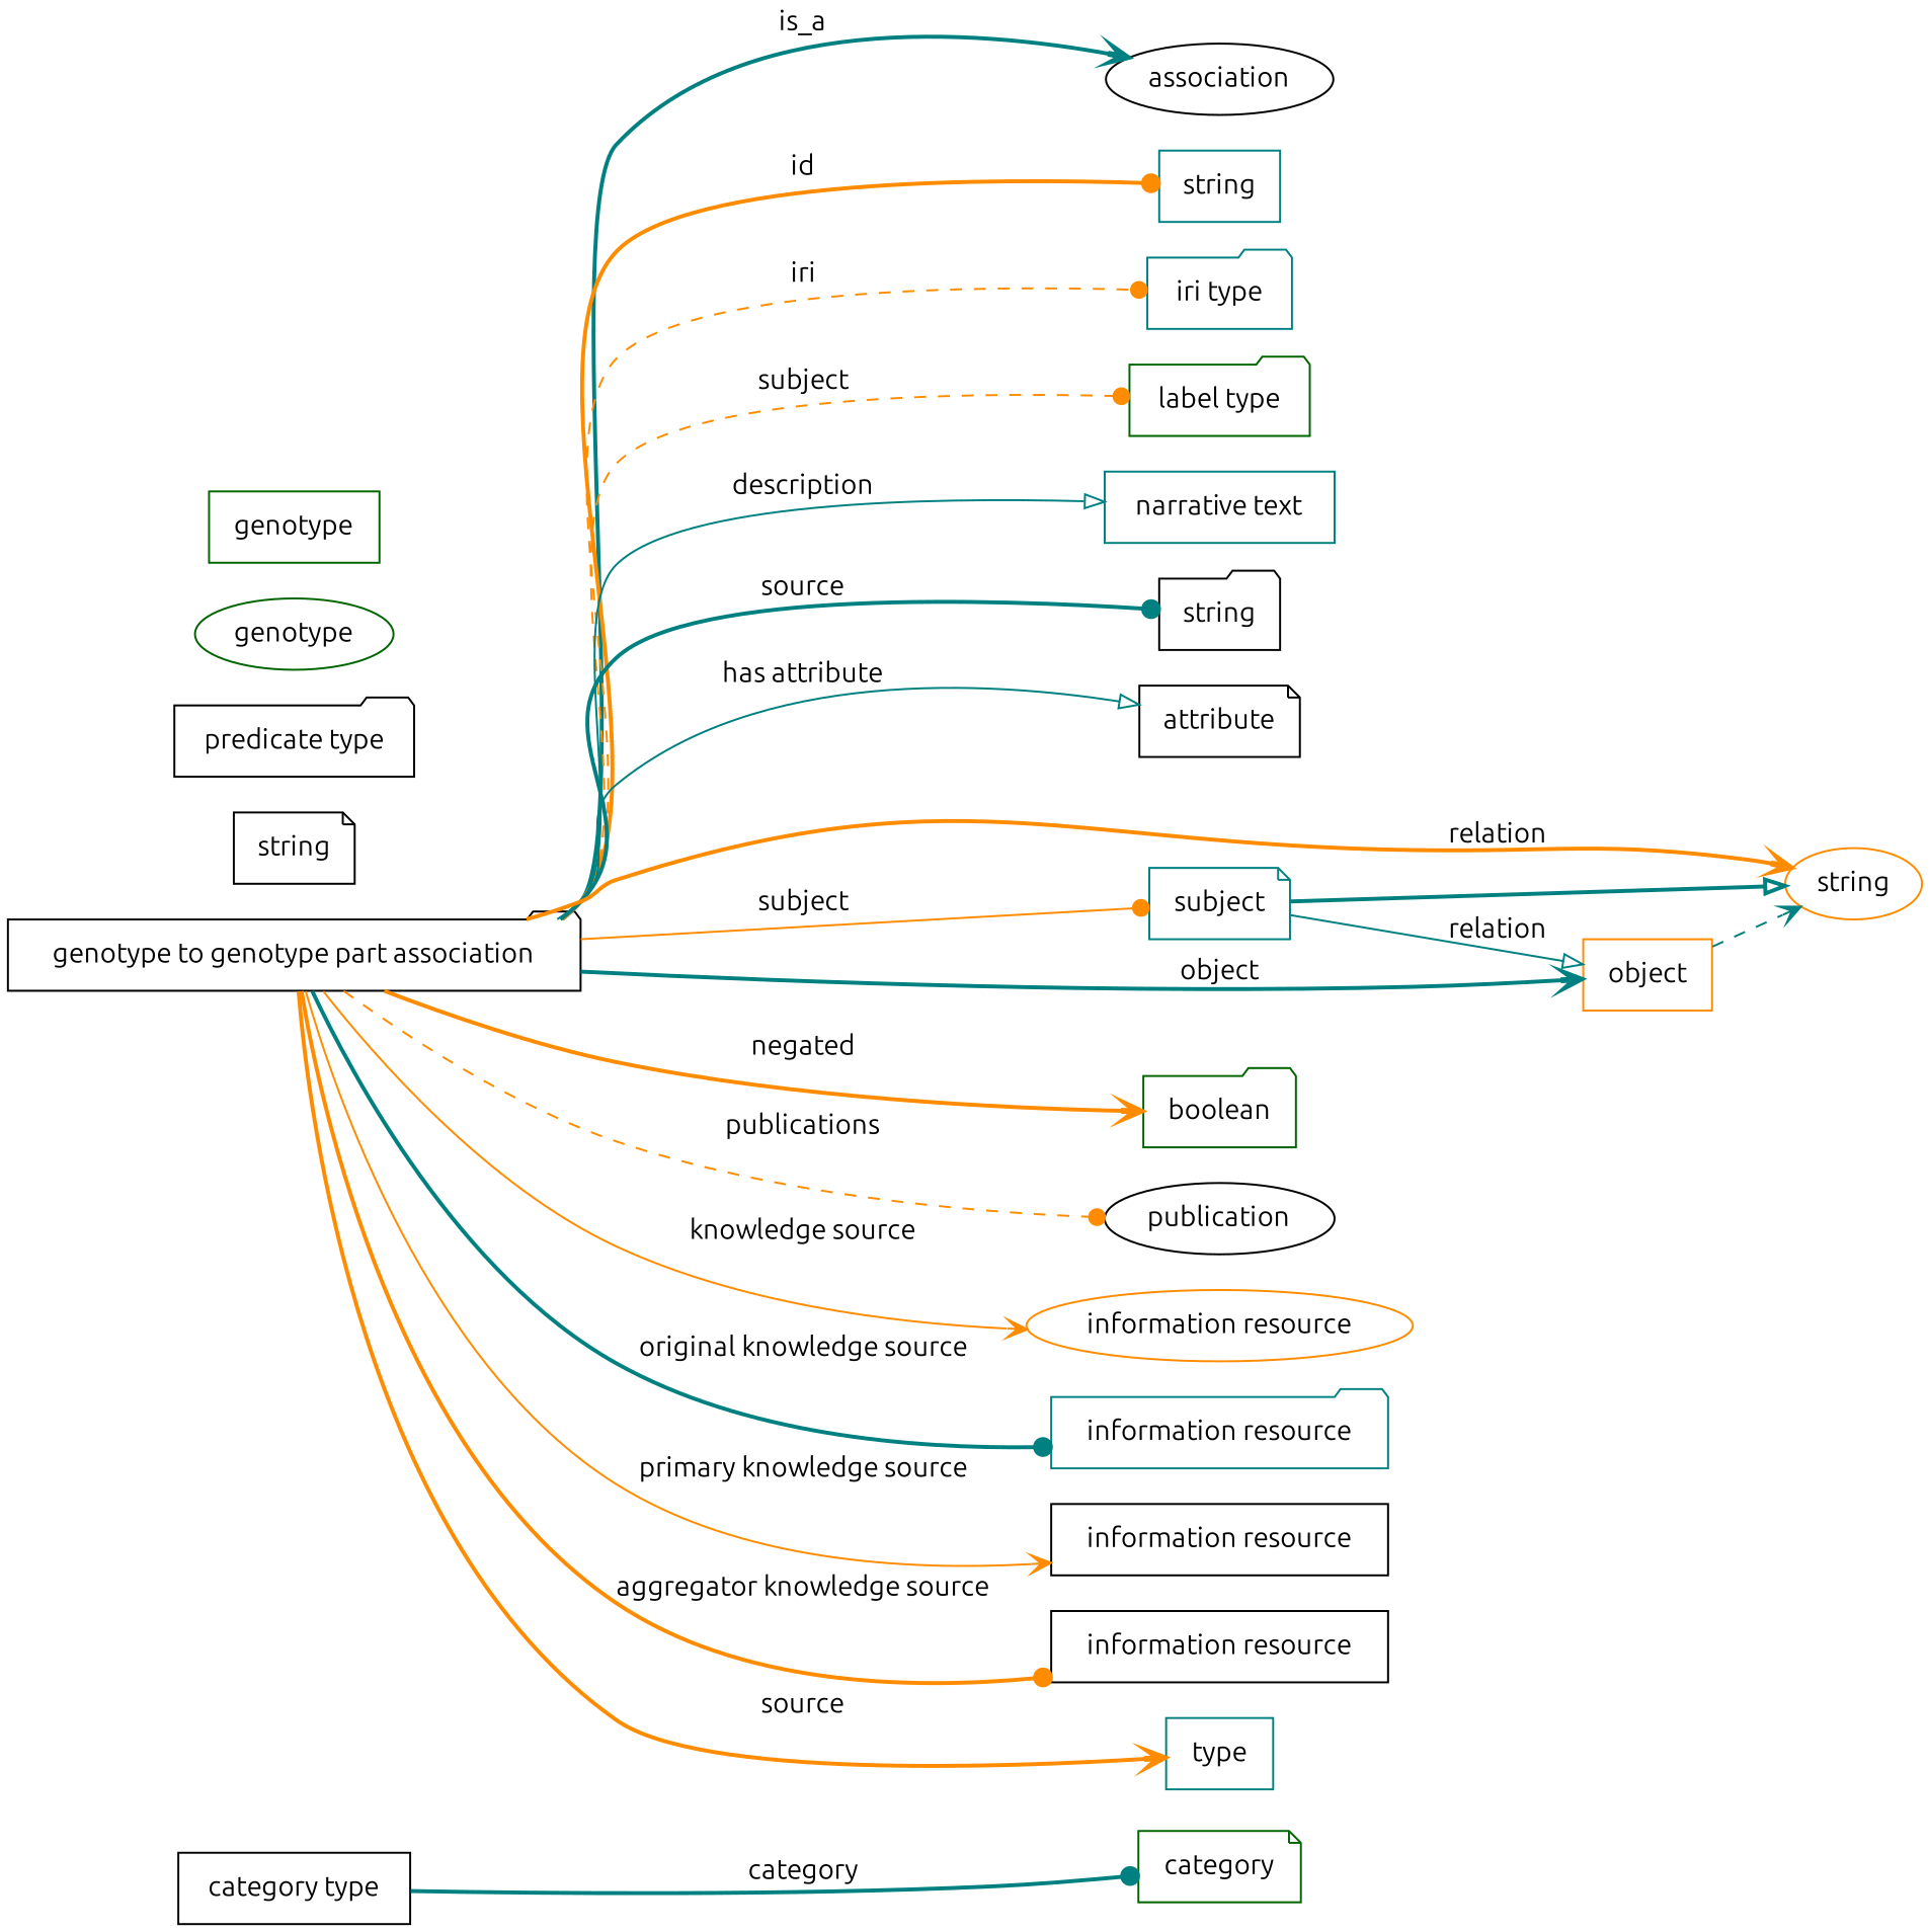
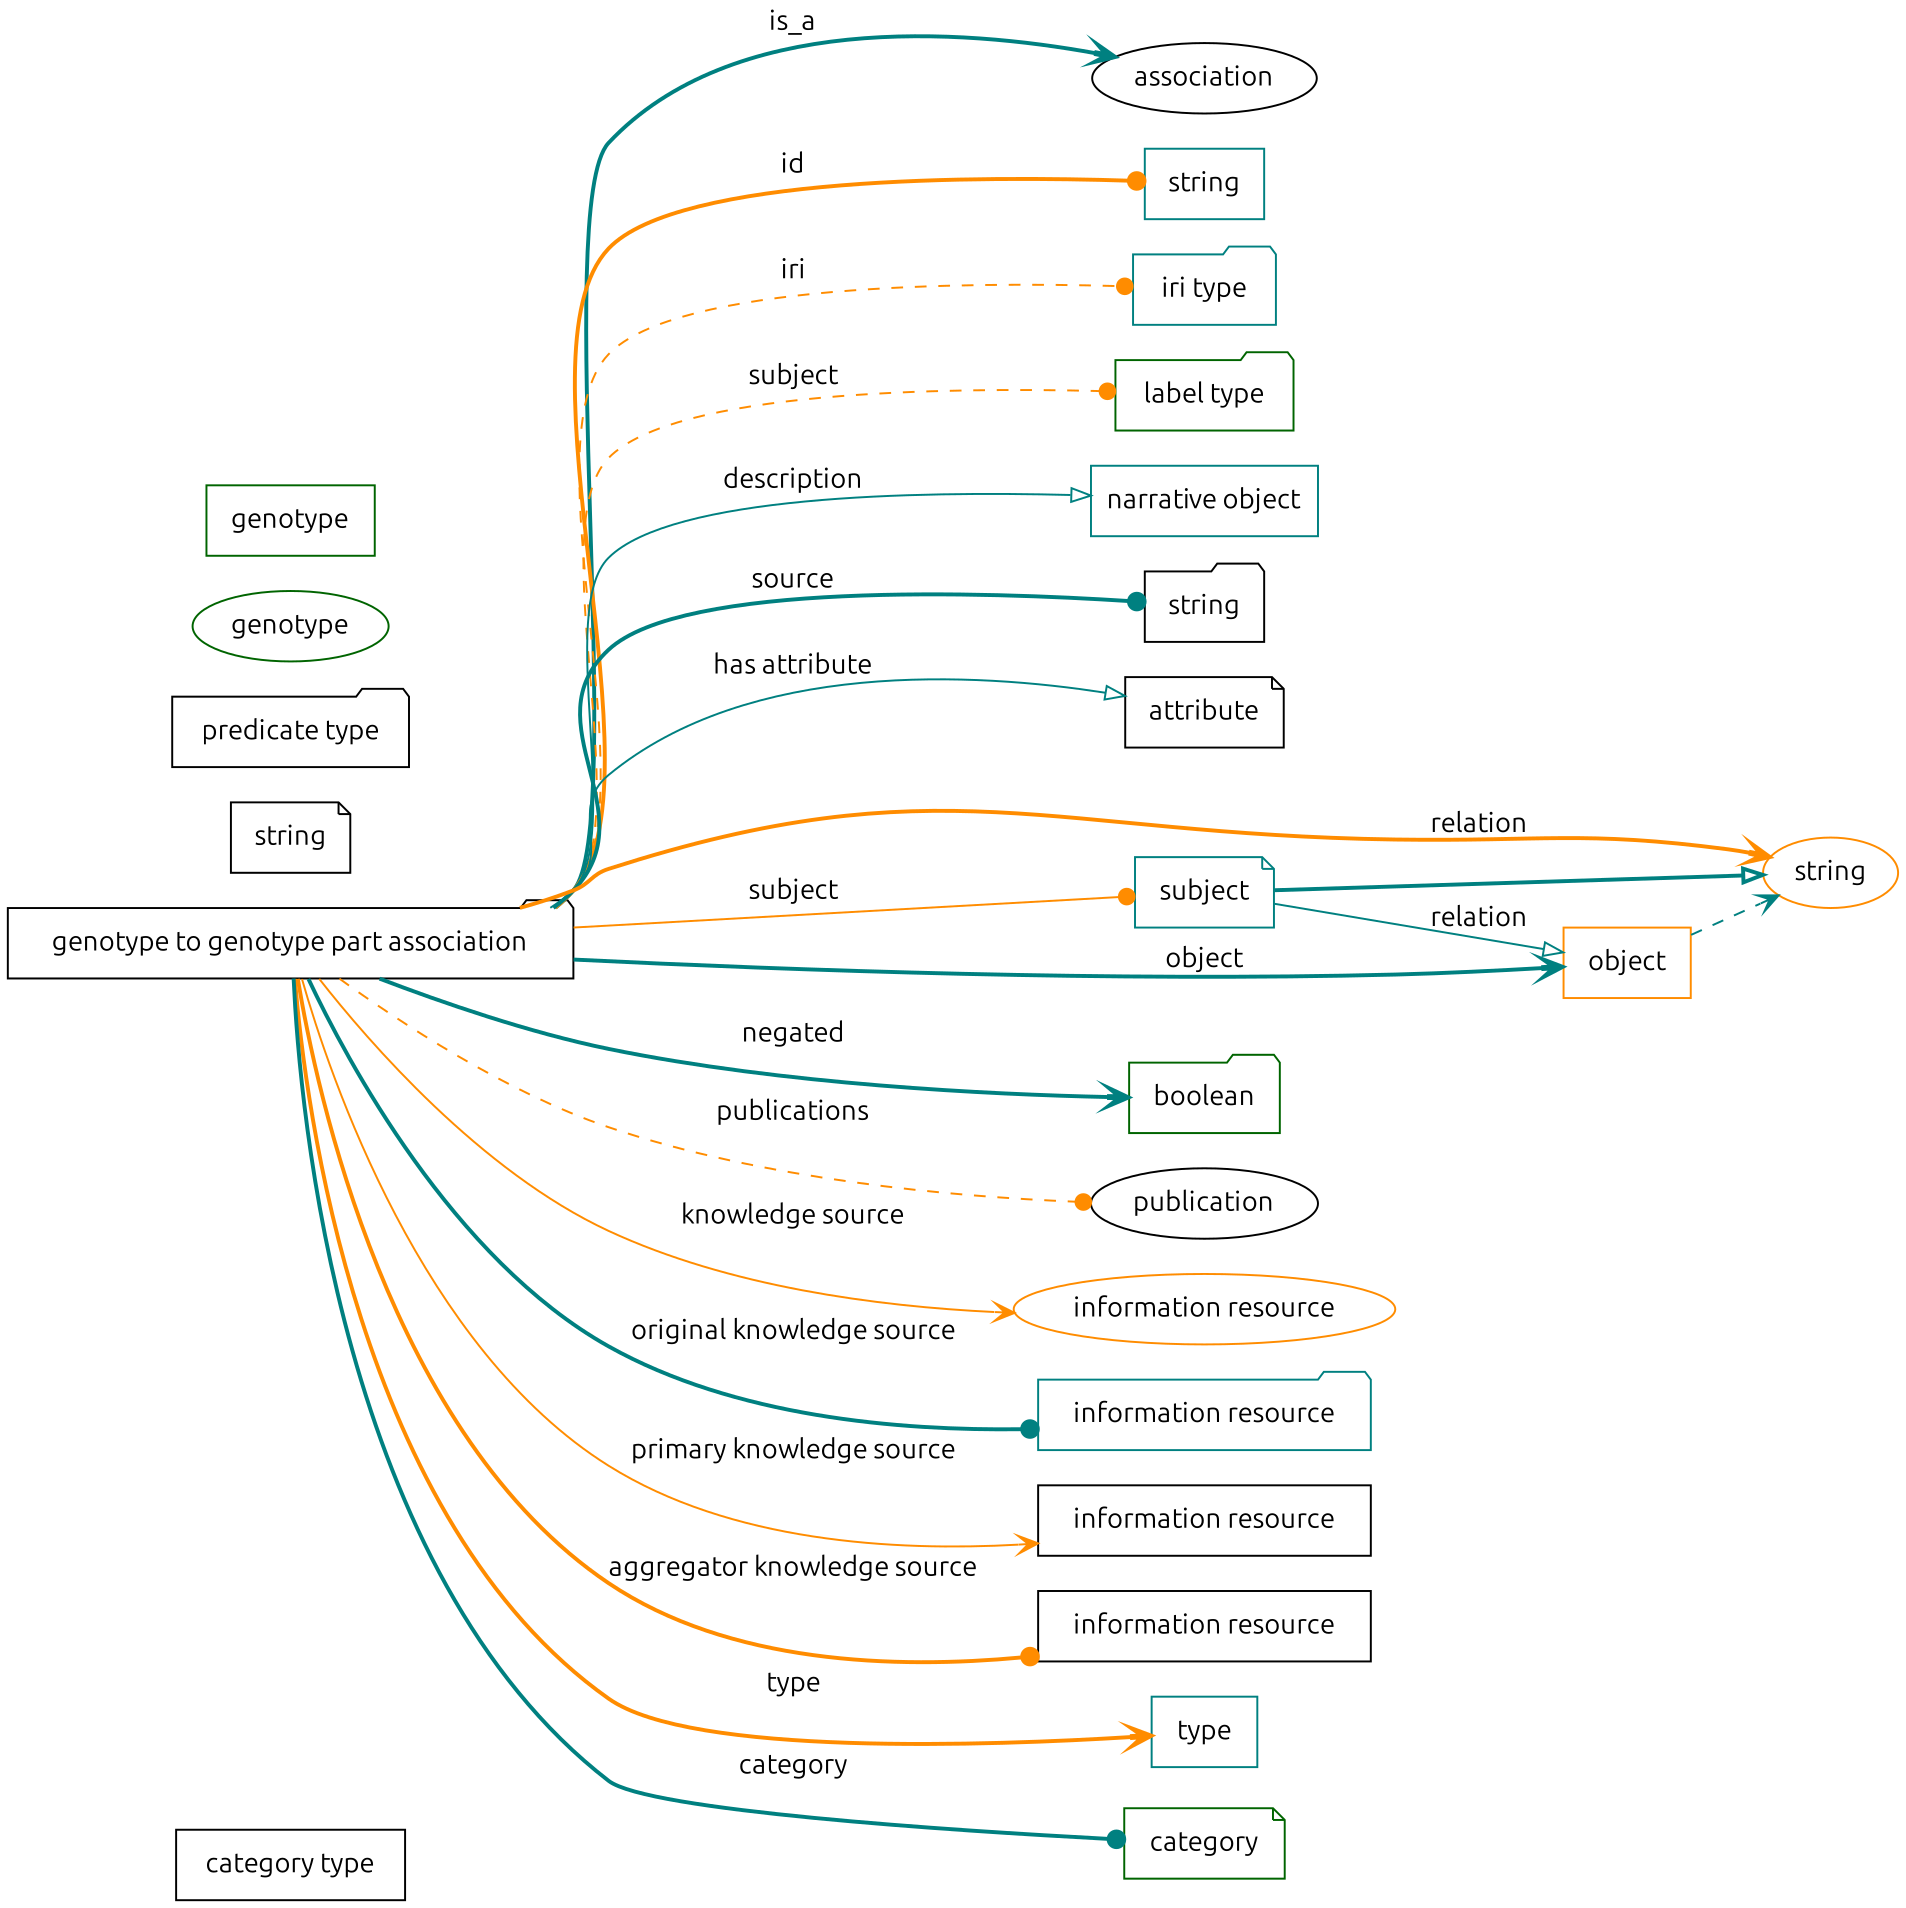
  digraph {
    fontname=Ubuntu
    rankdir=LR
    node [color=black fontname=Ubuntu shape=box]
    edge [arrowhead=dot color=teal fontname=Ubuntu style=bold]
    n1 [height=0.5 label="genotype to genotype part association" shape=folder width=4.008]
    association [height=0.5 shape=ellipse width=1.3902]
    n3 [color=teal height=0.5 label=string width=0.84854]
    n4 [color=teal height=0.5 label="iri type" shape=folder width=1.011]
    n5 [color=darkgreen height=0.5 label="label type" shape=folder width=1.2638]
-   n6 [color=teal height=0.5 label="narrative text" width=1.6068]
+   n6 [color=teal height=0.5 label="narrative object" width=1.6068]
    n7 [height=0.5 label=string shape=folder width=0.84854]
    n8 [height=0.5 label=attribute shape=note width=1.1193]
    n9 [color=darkorange height=0.5 label=string shape=ellipse width=0.84854]
    n10 [color=darkgreen height=0.5 label=boolean shape=folder width=1.0652]
    n11 [height=0.5 label=publication shape=ellipse width=1.3902]
    n12 [color=darkorange height=0.5 label="information resource" shape=ellipse width=2.3651]
    n13 [color=teal height=0.5 label="information resource" shape=folder width=2.3651]
    n14 [height=0.5 label="information resource" width=2.3651]
    n15 [height=0.5 label="information resource" width=2.3651]
    type [color=teal height=0.5 width=0.75]
    category [color=darkgreen height=0.5 shape=note width=1.1374]
    subject [color=teal height=0.5 shape=note width=0.99297]
    object [color=darkorange height=0.5 width=0.9027]
    n20 [height=0.5 label=string shape=note width=0.84854]
    n21 [height=0.5 label="category type" width=1.6249]
    n22 [height=0.5 label="predicate type" shape=folder width=1.679]
    n23 [color=darkgreen height=0.5 label=genotype shape=ellipse width=1.1916]
    n24 [color=darkgreen height=0.5 label=genotype width=1.1916]
    n1 -> association [arrowhead=vee label=is_a]
    n1 -> n3 [color=darkorange label=id]
    n1 -> n4 [color=darkorange label=iri style=dashed]
    n1 -> n5 [color=darkorange label=subject style=dashed]
    n1 -> n6 [arrowhead=onormal label=description style=solid]
    n1 -> n7 [label=source]
    n1 -> n8 [arrowhead=onormal label="has attribute" style=solid]
    n1 -> n9 [arrowhead=vee color=darkorange label=relation]
-   n1 -> n10 [arrowhead=vee color=darkorange label=negated]
+   n1 -> n10 [arrowhead=vee label=negated]
    n1 -> n11 [color=darkorange label=publications style=dashed]
    n1 -> n12 [arrowhead=vee color=darkorange label="knowledge source" style=solid]
    n1 -> n13 [label="original knowledge source"]
    n1 -> n14 [arrowhead=vee color=darkorange label="primary knowledge source" style=solid]
    n1 -> n15 [color=darkorange label="aggregator knowledge source"]
-   n1 -> type [arrowhead=vee color=darkorange label=source]
-   n21 -> category [label=category]
+   n1 -> type [arrowhead=vee color=darkorange label=type]
+   n1 -> category [label=category]
    n1 -> subject [color=darkorange label=subject style=solid]
    n1 -> object [arrowhead=vee label=object]
    subject -> n9 [arrowhead=onormal]
    subject -> object [arrowhead=onormal label=relation style=solid]
    object -> n9 [arrowhead=vee style=dashed]
  }
